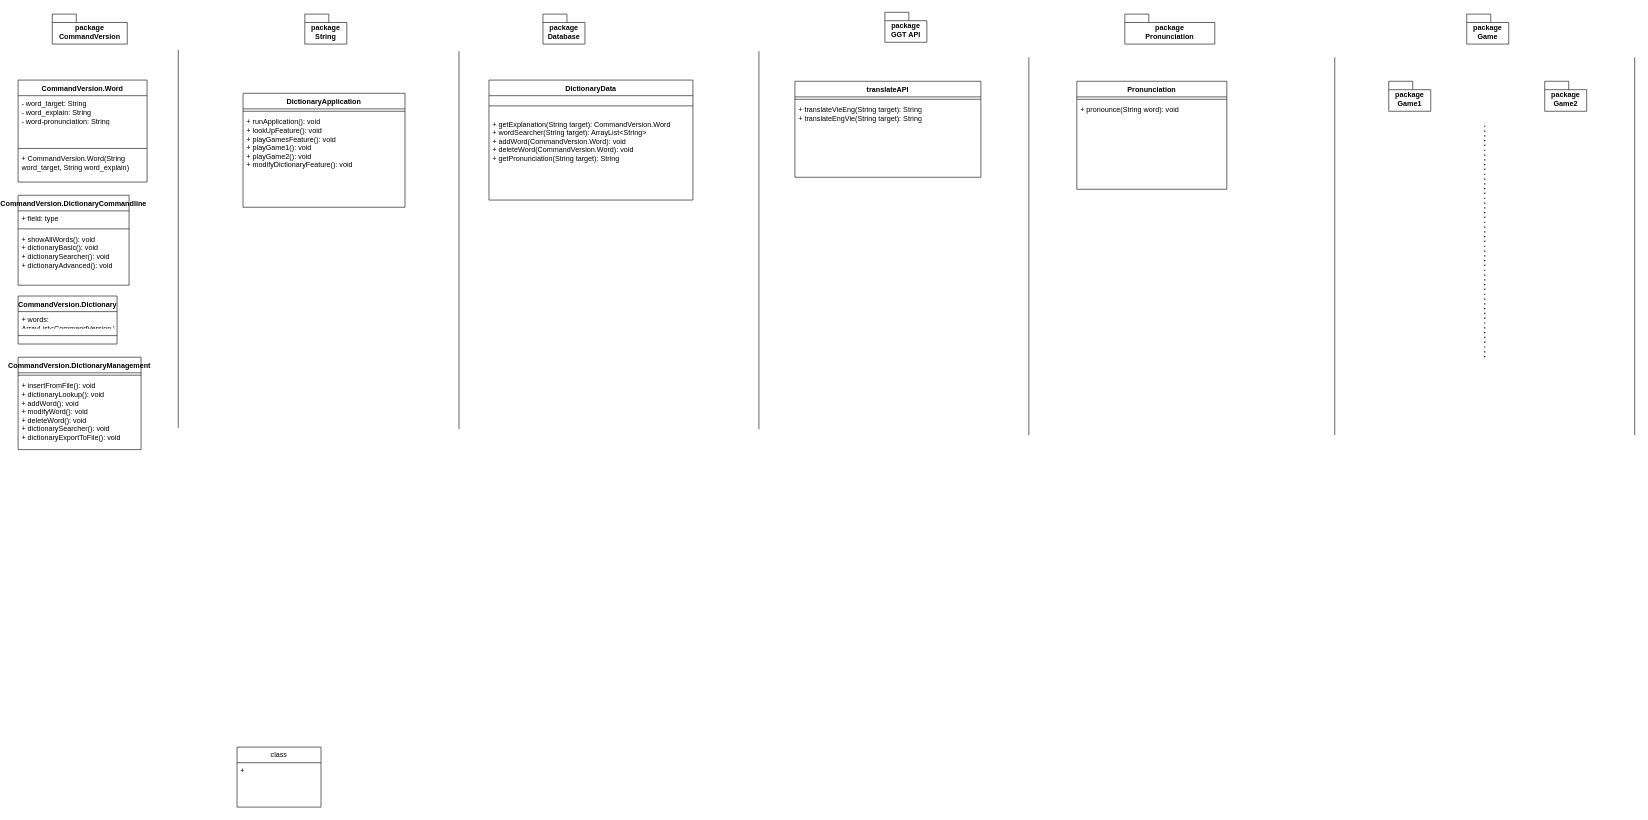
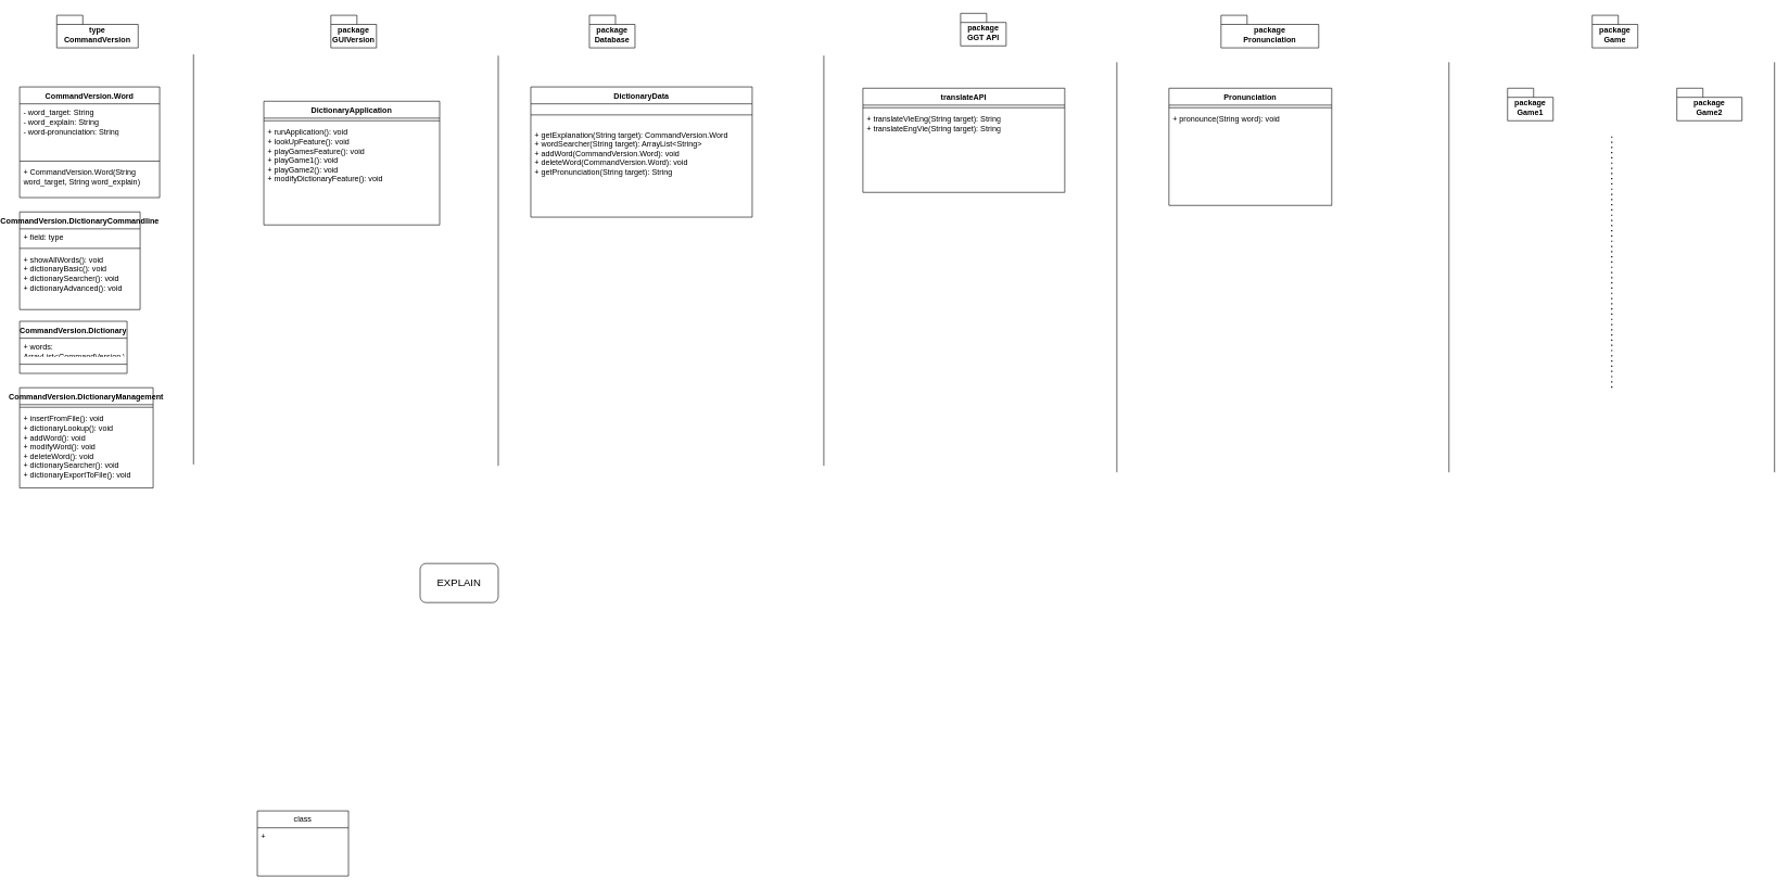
  <mxCell id="0" />
  <mxCell id="1" parent="0" />
  <mxCell id="2" value="CommandVersion.Word" style="swimlane;fontStyle=1;align=center;verticalAlign=top;childLayout=stackLayout;horizontal=1;startSize=26;horizontalStack=0;resizeParent=1;resizeParentMax=0;resizeLast=0;collapsible=1;marginBottom=0;whiteSpace=wrap;html=1;" parent="1" vertex="1"><mxGeometry x="20" y="133" width="215" height="170" as="geometry" /></mxCell>
  <mxCell id="3" value="- word_target: String&lt;br&gt;- word_explain: String&lt;br&gt;- word-pronunciation: String" style="text;strokeColor=none;fillColor=none;align=left;verticalAlign=top;spacingLeft=4;spacingRight=4;overflow=hidden;rotatable=0;points=[[0,0.5],[1,0.5]];portConstraint=eastwest;whiteSpace=wrap;html=1;" parent="2" vertex="1"><mxGeometry y="26" width="215" height="84" as="geometry" /></mxCell>
  <mxCell id="4" value="" style="line;strokeWidth=1;fillColor=none;align=left;verticalAlign=middle;spacingTop=-1;spacingLeft=3;spacingRight=3;rotatable=0;labelPosition=right;points=[];portConstraint=eastwest;strokeColor=inherit;" parent="2" vertex="1"><mxGeometry y="110" width="215" height="8" as="geometry" /></mxCell>
  <mxCell id="5" value="+ CommandVersion.Word(String word_target, String word_explain)" style="text;strokeColor=none;fillColor=none;align=left;verticalAlign=top;spacingLeft=4;spacingRight=4;overflow=hidden;rotatable=0;points=[[0,0.5],[1,0.5]];portConstraint=eastwest;whiteSpace=wrap;html=1;" parent="2" vertex="1"><mxGeometry y="118" width="215" height="52" as="geometry" /></mxCell>
  <mxCell id="6" value="CommandVersion.Dictionary" style="swimlane;fontStyle=1;align=center;verticalAlign=top;childLayout=stackLayout;horizontal=1;startSize=26;horizontalStack=0;resizeParent=1;resizeParentMax=0;resizeLast=0;collapsible=1;marginBottom=0;whiteSpace=wrap;html=1;" parent="1" vertex="1"><mxGeometry x="20" y="493" width="165" height="80" as="geometry" /></mxCell>
  <mxCell id="7" value="+ words: ArrayList&amp;lt;CommandVersion.Word&amp;gt;" style="text;strokeColor=none;fillColor=none;align=left;verticalAlign=top;spacingLeft=4;spacingRight=4;overflow=hidden;rotatable=0;points=[[0,0.5],[1,0.5]];portConstraint=eastwest;whiteSpace=wrap;html=1;" parent="6" vertex="1"><mxGeometry y="26" width="165" height="26" as="geometry" /></mxCell>
  <mxCell id="8" value="" style="line;strokeWidth=1;fillColor=none;align=left;verticalAlign=middle;spacingTop=-1;spacingLeft=3;spacingRight=3;rotatable=0;labelPosition=right;points=[];portConstraint=eastwest;strokeColor=inherit;" parent="6" vertex="1"><mxGeometry y="52" width="165" height="28" as="geometry" /></mxCell>
  <mxCell id="9" value="CommandVersion.DictionaryCommandline" style="swimlane;fontStyle=1;align=center;verticalAlign=top;childLayout=stackLayout;horizontal=1;startSize=26;horizontalStack=0;resizeParent=1;resizeParentMax=0;resizeLast=0;collapsible=1;marginBottom=0;whiteSpace=wrap;html=1;" parent="1" vertex="1"><mxGeometry x="20" y="325" width="185" height="150" as="geometry" /></mxCell>
  <mxCell id="10" value="+ field: type" style="text;strokeColor=none;fillColor=none;align=left;verticalAlign=top;spacingLeft=4;spacingRight=4;overflow=hidden;rotatable=0;points=[[0,0.5],[1,0.5]];portConstraint=eastwest;whiteSpace=wrap;html=1;" parent="9" vertex="1"><mxGeometry y="26" width="185" height="26" as="geometry" /></mxCell>
  <mxCell id="11" value="" style="line;strokeWidth=1;fillColor=none;align=left;verticalAlign=middle;spacingTop=-1;spacingLeft=3;spacingRight=3;rotatable=0;labelPosition=right;points=[];portConstraint=eastwest;strokeColor=inherit;" parent="9" vertex="1"><mxGeometry y="52" width="185" height="8" as="geometry" /></mxCell>
  <mxCell id="12" value="+ showAllWords(): void&lt;br&gt;+ dictionaryBasic(): void&lt;br&gt;+ dictionarySearcher(): void&lt;br&gt;+ dictionaryAdvanced(): void" style="text;strokeColor=none;fillColor=none;align=left;verticalAlign=top;spacingLeft=4;spacingRight=4;overflow=hidden;rotatable=0;points=[[0,0.5],[1,0.5]];portConstraint=eastwest;whiteSpace=wrap;html=1;" parent="9" vertex="1"><mxGeometry y="60" width="185" height="90" as="geometry" /></mxCell>
  <mxCell id="13" value="CommandVersion.DictionaryManagement" style="swimlane;fontStyle=1;align=center;verticalAlign=top;childLayout=stackLayout;horizontal=1;startSize=26;horizontalStack=0;resizeParent=1;resizeParentMax=0;resizeLast=0;collapsible=1;marginBottom=0;whiteSpace=wrap;html=1;" parent="1" vertex="1"><mxGeometry x="20" y="595" width="205" height="154" as="geometry"><mxRectangle x="-280" y="-590" width="170" height="30" as="alternateBounds" /></mxGeometry></mxCell>
  <mxCell id="14" value="" style="line;strokeWidth=1;fillColor=none;align=left;verticalAlign=middle;spacingTop=-1;spacingLeft=3;spacingRight=3;rotatable=0;labelPosition=right;points=[];portConstraint=eastwest;strokeColor=inherit;" parent="13" vertex="1"><mxGeometry y="26" width="205" height="8" as="geometry" /></mxCell>
  <mxCell id="15" value="+ insertFromFile(): void&lt;br&gt;+ dictionaryLookup(): void&lt;br&gt;+ addWord(): void&lt;br&gt;+ modifyWord(): void&lt;br&gt;+ deleteWord(): void&lt;br&gt;+ dictionarySearcher(): void&lt;br&gt;+ dictionaryExportToFile(): void&lt;br&gt;&amp;nbsp;" style="text;strokeColor=none;fillColor=none;align=left;verticalAlign=top;spacingLeft=4;spacingRight=4;overflow=hidden;rotatable=0;points=[[0,0.5],[1,0.5]];portConstraint=eastwest;whiteSpace=wrap;html=1;" parent="13" vertex="1"><mxGeometry y="34" width="205" height="120" as="geometry" /></mxCell>
  <mxCell id="16" value="package&lt;br&gt;Game" style="shape=folder;fontStyle=1;spacingTop=10;tabWidth=40;tabHeight=14;tabPosition=left;html=1;whiteSpace=wrap;" parent="1" vertex="1"><mxGeometry x="2435" y="23" width="70" height="50" as="geometry" /></mxCell>
  <mxCell id="17" value="package&lt;br&gt;Database" style="shape=folder;fontStyle=1;spacingTop=10;tabWidth=40;tabHeight=14;tabPosition=left;html=1;whiteSpace=wrap;" parent="1" vertex="1"><mxGeometry x="895" y="23" width="70" height="50" as="geometry" /></mxCell>
  <mxCell id="18" value="package&lt;br&gt;Pronunciation" style="shape=folder;fontStyle=1;spacingTop=10;tabWidth=40;tabHeight=14;tabPosition=left;html=1;whiteSpace=wrap;" parent="1" vertex="1"><mxGeometry x="1865" y="23" width="150" height="50" as="geometry" /></mxCell>
  <mxCell id="19" value="package&lt;br&gt;GGT API" style="shape=folder;fontStyle=1;spacingTop=10;tabWidth=40;tabHeight=14;tabPosition=left;html=1;whiteSpace=wrap;" parent="1" vertex="1"><mxGeometry x="1465" y="20" width="70" height="50" as="geometry" /></mxCell>
- <mxCell id="20" value="package&lt;br&gt;CommandVersion" style="shape=folder;fontStyle=1;spacingTop=10;tabWidth=40;tabHeight=14;tabPosition=left;html=1;whiteSpace=wrap;" parent="1" vertex="1"><mxGeometry x="77" y="23" width="125" height="50" as="geometry" /></mxCell>
- <mxCell id="21" value="package&lt;br&gt;String" style="shape=folder;fontStyle=1;spacingTop=10;tabWidth=40;tabHeight=14;tabPosition=left;html=1;whiteSpace=wrap;" parent="1" vertex="1"><mxGeometry x="498" y="23" width="70" height="50" as="geometry" /></mxCell>
+ <mxCell id="20" value="type&lt;br&gt;CommandVersion" style="shape=folder;fontStyle=1;spacingTop=10;tabWidth=40;tabHeight=14;tabPosition=left;html=1;whiteSpace=wrap;" parent="1" vertex="1"><mxGeometry x="77" y="23" width="125" height="50" as="geometry" /></mxCell>
+ <mxCell id="21" value="package&lt;br&gt;GUIVersion" style="shape=folder;fontStyle=1;spacingTop=10;tabWidth=40;tabHeight=14;tabPosition=left;html=1;whiteSpace=wrap;" parent="1" vertex="1"><mxGeometry x="498" y="23" width="70" height="50" as="geometry" /></mxCell>
  <mxCell id="22" value="" style="endArrow=none;html=1;rounded=0;" parent="1" edge="1"><mxGeometry width="50" height="50" relative="1" as="geometry"><mxPoint x="287" y="713" as="sourcePoint" /><mxPoint x="287" y="83" as="targetPoint" /></mxGeometry></mxCell>
  <mxCell id="23" value="" style="endArrow=none;html=1;rounded=0;" parent="1" edge="1"><mxGeometry width="50" height="50" relative="1" as="geometry"><mxPoint x="1705" y="725" as="sourcePoint" /><mxPoint x="1705" y="95" as="targetPoint" /></mxGeometry></mxCell>
  <mxCell id="24" value="" style="endArrow=none;html=1;rounded=0;" parent="1" edge="1"><mxGeometry width="50" height="50" relative="1" as="geometry"><mxPoint x="1255" y="715" as="sourcePoint" /><mxPoint x="1255" y="85" as="targetPoint" /></mxGeometry></mxCell>
  <mxCell id="25" value="" style="endArrow=none;html=1;rounded=0;" parent="1" edge="1"><mxGeometry width="50" height="50" relative="1" as="geometry"><mxPoint x="755" y="715" as="sourcePoint" /><mxPoint x="755" y="85" as="targetPoint" /></mxGeometry></mxCell>
  <mxCell id="26" value="" style="endArrow=none;html=1;rounded=0;" parent="1" edge="1"><mxGeometry width="50" height="50" relative="1" as="geometry"><mxPoint x="2215" y="725" as="sourcePoint" /><mxPoint x="2215" y="95" as="targetPoint" /></mxGeometry></mxCell>
  <mxCell id="27" value="package&lt;br&gt;Game1" style="shape=folder;fontStyle=1;spacingTop=10;tabWidth=40;tabHeight=14;tabPosition=left;html=1;whiteSpace=wrap;" parent="1" vertex="1"><mxGeometry x="2305" y="135" width="70" height="50" as="geometry" /></mxCell>
  <mxCell id="28" value="" style="endArrow=none;html=1;rounded=0;" parent="1" edge="1"><mxGeometry width="50" height="50" relative="1" as="geometry"><mxPoint x="2715" y="725" as="sourcePoint" /><mxPoint x="2715" y="95" as="targetPoint" /></mxGeometry></mxCell>
  <mxCell id="29" value="" style="endArrow=none;dashed=1;html=1;dashPattern=1 3;strokeWidth=2;rounded=0;" parent="1" edge="1"><mxGeometry width="50" height="50" relative="1" as="geometry"><mxPoint x="2465" y="595" as="sourcePoint" /><mxPoint x="2465" y="205" as="targetPoint" /></mxGeometry></mxCell>
- <mxCell id="30" value="package&lt;br&gt;Game2" style="shape=folder;fontStyle=1;spacingTop=10;tabWidth=40;tabHeight=14;tabPosition=left;html=1;whiteSpace=wrap;" parent="1" vertex="1"><mxGeometry x="2565" y="135" width="70" height="50" as="geometry" /></mxCell>
+ <mxCell id="30" value="package&lt;br&gt;Game2" style="shape=folder;fontStyle=1;spacingTop=10;tabWidth=40;tabHeight=14;tabPosition=left;html=1;whiteSpace=wrap;" parent="1" vertex="1"><mxGeometry x="2565" y="135" width="100" height="50" as="geometry" /></mxCell>
  <mxCell id="31" value="DictionaryData" style="swimlane;fontStyle=1;align=center;verticalAlign=top;childLayout=stackLayout;horizontal=1;startSize=26;horizontalStack=0;resizeParent=1;resizeParentMax=0;resizeLast=0;collapsible=1;marginBottom=0;whiteSpace=wrap;html=1;" vertex="1" parent="1"><mxGeometry x="805" y="133" width="340" height="200" as="geometry" /></mxCell>
  <mxCell id="32" value="" style="line;strokeWidth=1;fillColor=none;align=left;verticalAlign=middle;spacingTop=-1;spacingLeft=3;spacingRight=3;rotatable=0;labelPosition=right;points=[];portConstraint=eastwest;strokeColor=inherit;" vertex="1" parent="31"><mxGeometry y="26" width="340" height="34" as="geometry" /></mxCell>
  <mxCell id="33" value="+ getExplanation(String target): CommandVersion.Word&lt;br&gt;+ wordSearcher(String target): ArrayList&amp;lt;String&amp;gt;&lt;br&gt;+ addWord(CommandVersion.Word): void&lt;br&gt;+ deleteWord(CommandVersion.Word): void&lt;br&gt;+ getPronunciation(String target): String" style="text;strokeColor=none;fillColor=none;align=left;verticalAlign=top;spacingLeft=4;spacingRight=4;overflow=hidden;rotatable=0;points=[[0,0.5],[1,0.5]];portConstraint=eastwest;whiteSpace=wrap;html=1;" vertex="1" parent="31"><mxGeometry y="60" width="340" height="140" as="geometry" /></mxCell>
  <mxCell id="34" value="Pronunciation" style="swimlane;fontStyle=1;align=center;verticalAlign=top;childLayout=stackLayout;horizontal=1;startSize=26;horizontalStack=0;resizeParent=1;resizeParentMax=0;resizeLast=0;collapsible=1;marginBottom=0;whiteSpace=wrap;html=1;" vertex="1" parent="1"><mxGeometry x="1785" y="135" width="250" height="180" as="geometry" /></mxCell>
  <mxCell id="35" value="" style="line;strokeWidth=1;fillColor=none;align=left;verticalAlign=middle;spacingTop=-1;spacingLeft=3;spacingRight=3;rotatable=0;labelPosition=right;points=[];portConstraint=eastwest;strokeColor=inherit;" vertex="1" parent="34"><mxGeometry y="26" width="250" height="8" as="geometry" /></mxCell>
  <mxCell id="36" value="+ pronounce(String word): void&amp;nbsp;" style="text;strokeColor=none;fillColor=none;align=left;verticalAlign=top;spacingLeft=4;spacingRight=4;overflow=hidden;rotatable=0;points=[[0,0.5],[1,0.5]];portConstraint=eastwest;whiteSpace=wrap;html=1;" vertex="1" parent="34"><mxGeometry y="34" width="250" height="146" as="geometry" /></mxCell>
  <mxCell id="37" value="DictionaryApplication" style="swimlane;fontStyle=1;align=center;verticalAlign=top;childLayout=stackLayout;horizontal=1;startSize=26;horizontalStack=0;resizeParent=1;resizeParentMax=0;resizeLast=0;collapsible=1;marginBottom=0;whiteSpace=wrap;html=1;" vertex="1" parent="1"><mxGeometry x="395" y="155" width="270" height="190" as="geometry" /></mxCell>
  <mxCell id="38" value="" style="line;strokeWidth=1;fillColor=none;align=left;verticalAlign=middle;spacingTop=-1;spacingLeft=3;spacingRight=3;rotatable=0;labelPosition=right;points=[];portConstraint=eastwest;strokeColor=inherit;" vertex="1" parent="37"><mxGeometry y="26" width="270" height="8" as="geometry" /></mxCell>
  <mxCell id="39" value="+ runApplication(): void&lt;br&gt;+ lookUpFeature(): void&lt;br&gt;+ playGamesFeature(): void&lt;br&gt;+ playGame1(): void&lt;br&gt;+ playGame2(): void&lt;br&gt;+ modifyDictionaryFeature(): void" style="text;strokeColor=none;fillColor=none;align=left;verticalAlign=top;spacingLeft=4;spacingRight=4;overflow=hidden;rotatable=0;points=[[0,0.5],[1,0.5]];portConstraint=eastwest;whiteSpace=wrap;html=1;" vertex="1" parent="37"><mxGeometry y="34" width="270" height="156" as="geometry" /></mxCell>
  <mxCell id="40" value="translateAPI" style="swimlane;fontStyle=1;align=center;verticalAlign=top;childLayout=stackLayout;horizontal=1;startSize=26;horizontalStack=0;resizeParent=1;resizeParentMax=0;resizeLast=0;collapsible=1;marginBottom=0;whiteSpace=wrap;html=1;" vertex="1" parent="1"><mxGeometry x="1315" y="135" width="310" height="160" as="geometry" /></mxCell>
  <mxCell id="41" value="" style="line;strokeWidth=1;fillColor=none;align=left;verticalAlign=middle;spacingTop=-1;spacingLeft=3;spacingRight=3;rotatable=0;labelPosition=right;points=[];portConstraint=eastwest;strokeColor=inherit;" vertex="1" parent="40"><mxGeometry y="26" width="310" height="8" as="geometry" /></mxCell>
  <mxCell id="42" value="+ translateVieEng(String target): String&lt;br&gt;+ translateEngVie(String target): String" style="text;strokeColor=none;fillColor=none;align=left;verticalAlign=top;spacingLeft=4;spacingRight=4;overflow=hidden;rotatable=0;points=[[0,0.5],[1,0.5]];portConstraint=eastwest;whiteSpace=wrap;html=1;" vertex="1" parent="40"><mxGeometry y="34" width="310" height="126" as="geometry" /></mxCell>
+ <mxCell id="43" value="&lt;font size=&quot;3&quot;&gt;EXPLAIN&lt;br&gt;&lt;/font&gt;" style="rounded=1;whiteSpace=wrap;html=1;" vertex="1" parent="1"><mxGeometry x="635" y="865" width="120" height="60" as="geometry" /></mxCell>
  <mxCell id="44" style="edgeStyle=orthogonalEdgeStyle;rounded=0;orthogonalLoop=1;jettySize=auto;html=1;exitX=0.5;exitY=1;exitDx=0;exitDy=0;exitPerimeter=0;" edge="1" parent="1" source="18" target="18"><mxGeometry relative="1" as="geometry" /></mxCell>
  <mxCell id="45" value="class&lt;br&gt;" style="swimlane;fontStyle=0;childLayout=stackLayout;horizontal=1;startSize=26;fillColor=none;horizontalStack=0;resizeParent=1;resizeParentMax=0;resizeLast=0;collapsible=1;marginBottom=0;whiteSpace=wrap;html=1;" vertex="1" parent="1"><mxGeometry x="385" y="1245" width="140" height="100" as="geometry" /></mxCell>
  <mxCell id="46" value="+&amp;nbsp;" style="text;strokeColor=none;fillColor=none;align=left;verticalAlign=top;spacingLeft=4;spacingRight=4;overflow=hidden;rotatable=0;points=[[0,0.5],[1,0.5]];portConstraint=eastwest;whiteSpace=wrap;html=1;" vertex="1" parent="45"><mxGeometry y="26" width="140" height="74" as="geometry" /></mxCell>
